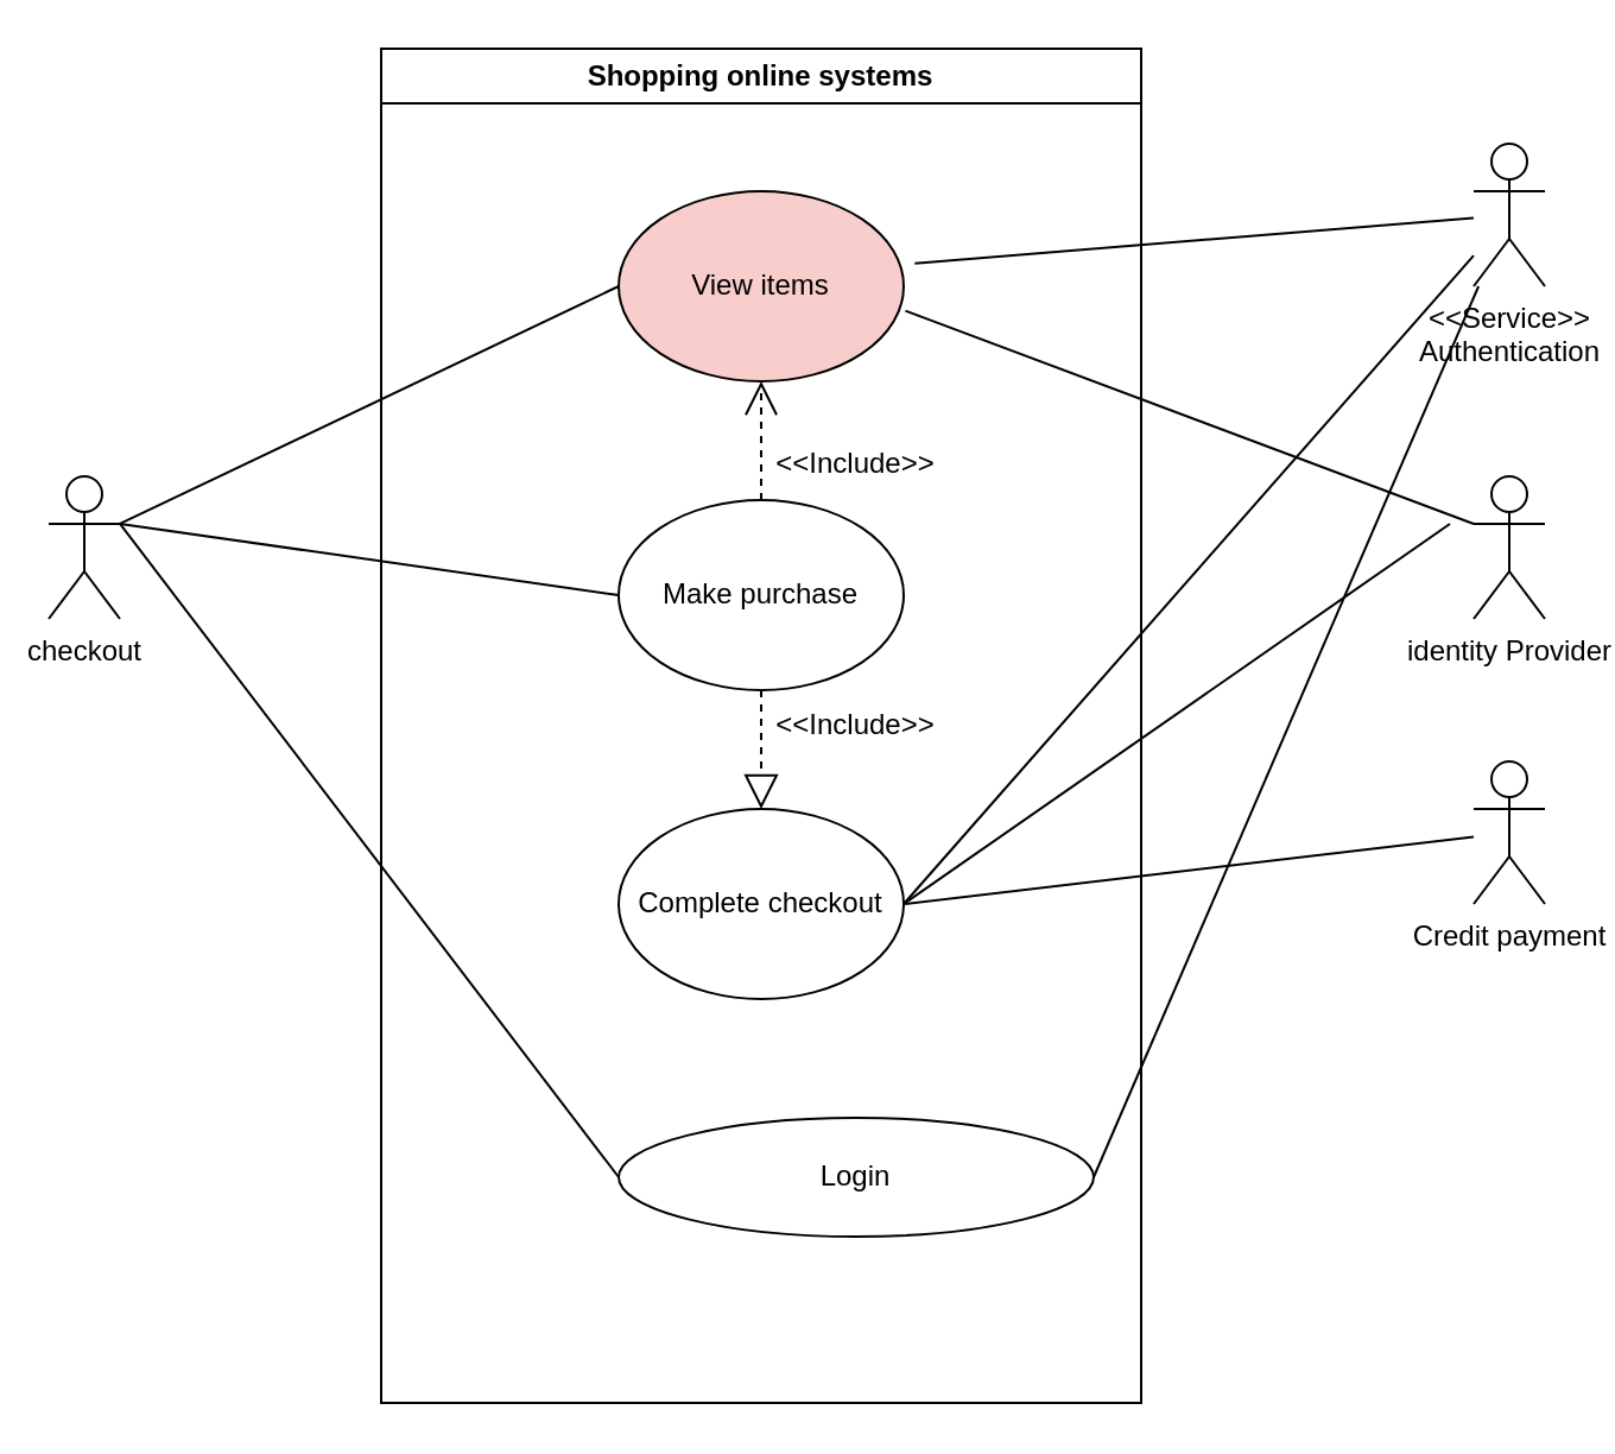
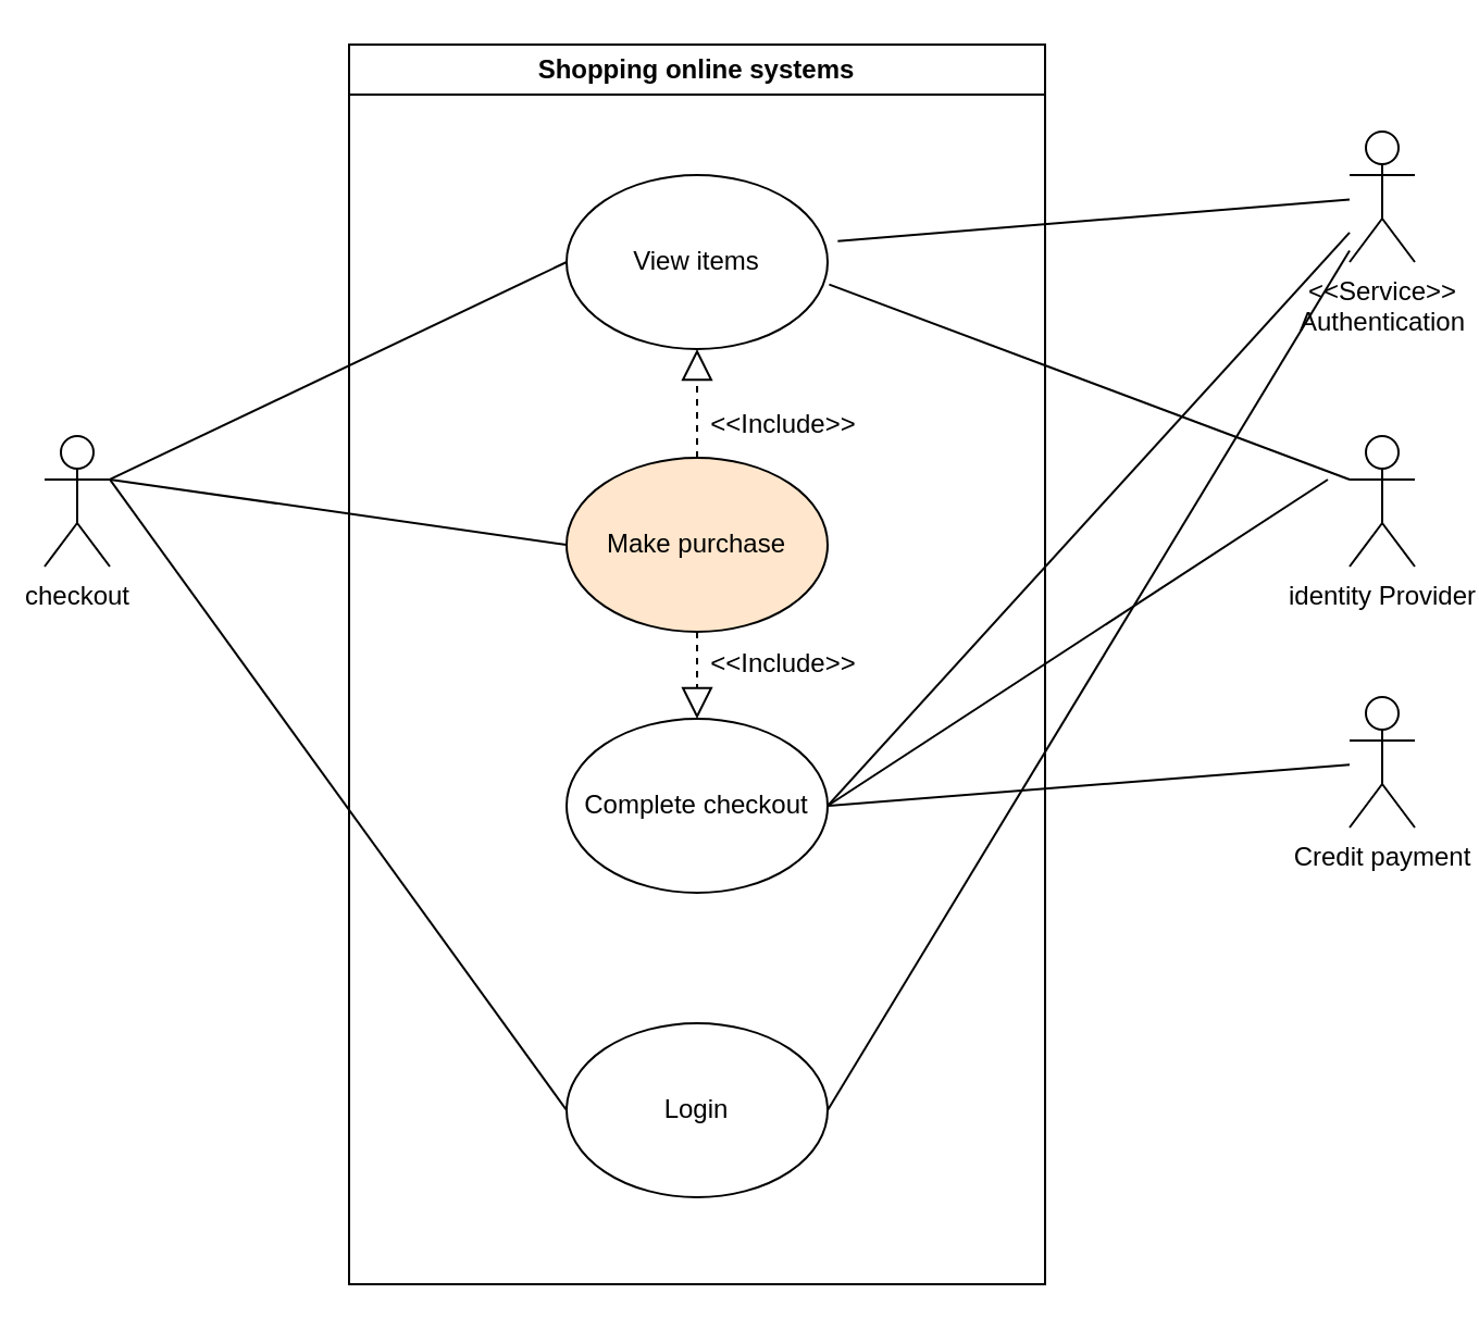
  <mxCell id="0" />
  <mxCell id="1" parent="0" />
  <mxCell id="2" value="checkout&lt;br&gt;" style="shape=umlActor;verticalLabelPosition=bottom;verticalAlign=top;html=1;" vertex="1" parent="1"><mxGeometry x="20" y="200" width="30" height="60" as="geometry" /></mxCell>
  <mxCell id="3" value="Shopping online systems" style="swimlane;whiteSpace=wrap;html=1;" vertex="1" parent="1"><mxGeometry x="160" y="20" width="320" height="570" as="geometry" /></mxCell>
- <mxCell id="4" value="View items" style="ellipse;whiteSpace=wrap;html=1;fillColor=#f8cecc;" vertex="1" parent="3"><mxGeometry x="100" y="60" width="120" height="80" as="geometry" /></mxCell>
- <mxCell id="5" value="Make purchase" style="ellipse;whiteSpace=wrap;html=1;" vertex="1" parent="3"><mxGeometry x="100" y="190" width="120" height="80" as="geometry" /></mxCell>
- <mxCell id="6" value="Complete checkout" style="ellipse;whiteSpace=wrap;html=1;" vertex="1" parent="3"><mxGeometry x="100" y="320" width="120" height="80" as="geometry" /></mxCell>
- <mxCell id="7" value="Login" style="ellipse;whiteSpace=wrap;html=1;" vertex="1" parent="3"><mxGeometry x="100" y="450" width="200" height="50" as="geometry" /></mxCell>
- <mxCell id="8" value="" style="endArrow=open;dashed=1;endFill=0;endSize=12;html=1;rounded=0;entryX=0.5;entryY=1;entryDx=0;entryDy=0;exitX=0.5;exitY=0;exitDx=0;exitDy=0;" edge="1" parent="3" source="5" target="4"><mxGeometry width="160" relative="1" as="geometry"><mxPoint x="200" y="390" as="sourcePoint" /><mxPoint x="360" y="390" as="targetPoint" /></mxGeometry></mxCell>
+ <mxCell id="4" value="View items" style="ellipse;whiteSpace=wrap;html=1;" vertex="1" parent="3"><mxGeometry x="100" y="60" width="120" height="80" as="geometry" /></mxCell>
+ <mxCell id="5" value="Make purchase" style="ellipse;whiteSpace=wrap;html=1;fillColor=#ffe6cc;" vertex="1" parent="3"><mxGeometry x="100" y="190" width="120" height="80" as="geometry" /></mxCell>
+ <mxCell id="6" value="Complete checkout" style="ellipse;whiteSpace=wrap;html=1;" vertex="1" parent="3"><mxGeometry x="100" y="310" width="120" height="80" as="geometry" /></mxCell>
+ <mxCell id="7" value="Login" style="ellipse;whiteSpace=wrap;html=1;" vertex="1" parent="3"><mxGeometry x="100" y="450" width="120" height="80" as="geometry" /></mxCell>
+ <mxCell id="8" value="" style="endArrow=block;dashed=1;endFill=0;endSize=12;html=1;rounded=0;entryX=0.5;entryY=1;entryDx=0;entryDy=0;exitX=0.5;exitY=0;exitDx=0;exitDy=0;" edge="1" parent="3" source="5" target="4"><mxGeometry width="160" relative="1" as="geometry"><mxPoint x="200" y="390" as="sourcePoint" /><mxPoint x="360" y="390" as="targetPoint" /></mxGeometry></mxCell>
  <mxCell id="9" value="" style="endArrow=block;dashed=1;endFill=0;endSize=12;html=1;rounded=0;" edge="1" parent="3" source="5" target="6"><mxGeometry width="160" relative="1" as="geometry"><mxPoint x="200" y="390" as="sourcePoint" /><mxPoint x="360" y="390" as="targetPoint" /></mxGeometry></mxCell>
  <mxCell id="10" value="&amp;lt;&amp;lt;Include&amp;gt;&amp;gt;&lt;br&gt;" style="text;html=1;strokeColor=none;fillColor=none;align=center;verticalAlign=middle;whiteSpace=wrap;rounded=0;" vertex="1" parent="3"><mxGeometry x="170" y="160" width="60" height="30" as="geometry" /></mxCell>
  <mxCell id="11" value="&amp;lt;&amp;lt;Include&amp;gt;&amp;gt;&lt;br&gt;" style="text;html=1;strokeColor=none;fillColor=none;align=center;verticalAlign=middle;whiteSpace=wrap;rounded=0;" vertex="1" parent="3"><mxGeometry x="170" y="270" width="60" height="30" as="geometry" /></mxCell>
  <mxCell id="12" value="&amp;lt;&amp;lt;Service&amp;gt;&amp;gt;&lt;br&gt;Authentication" style="shape=umlActor;verticalLabelPosition=bottom;verticalAlign=top;html=1;outlineConnect=0;" vertex="1" parent="1"><mxGeometry x="620" y="60" width="30" height="60" as="geometry" /></mxCell>
  <mxCell id="13" value="identity Provider&lt;br&gt;" style="shape=umlActor;verticalLabelPosition=bottom;verticalAlign=top;html=1;outlineConnect=0;" vertex="1" parent="1"><mxGeometry x="620" y="200" width="30" height="60" as="geometry" /></mxCell>
  <mxCell id="14" value="Credit payment&lt;br&gt;" style="shape=umlActor;verticalLabelPosition=bottom;verticalAlign=top;html=1;outlineConnect=0;" vertex="1" parent="1"><mxGeometry x="620" y="320" width="30" height="60" as="geometry" /></mxCell>
  <mxCell id="15" value="" style="endArrow=none;html=1;rounded=0;exitX=1;exitY=0.333;exitDx=0;exitDy=0;exitPerimeter=0;entryX=0;entryY=0.5;entryDx=0;entryDy=0;" edge="1" parent="1" source="2" target="5"><mxGeometry width="50" height="50" relative="1" as="geometry"><mxPoint x="160" y="290" as="sourcePoint" /><mxPoint x="250" y="250" as="targetPoint" /></mxGeometry></mxCell>
  <mxCell id="16" value="" style="endArrow=none;html=1;rounded=0;exitX=1;exitY=0.333;exitDx=0;exitDy=0;exitPerimeter=0;entryX=0;entryY=0.5;entryDx=0;entryDy=0;" edge="1" parent="1" source="2" target="4"><mxGeometry width="50" height="50" relative="1" as="geometry"><mxPoint x="160" y="290" as="sourcePoint" /><mxPoint x="210" y="240" as="targetPoint" /></mxGeometry></mxCell>
  <mxCell id="17" value="" style="endArrow=none;html=1;rounded=0;exitX=1;exitY=0.333;exitDx=0;exitDy=0;exitPerimeter=0;entryX=0;entryY=0.5;entryDx=0;entryDy=0;" edge="1" parent="1" source="2" target="7"><mxGeometry width="50" height="50" relative="1" as="geometry"><mxPoint x="160" y="290" as="sourcePoint" /><mxPoint x="210" y="240" as="targetPoint" /></mxGeometry></mxCell>
  <mxCell id="18" value="" style="endArrow=none;html=1;rounded=0;entryX=1.006;entryY=0.629;entryDx=0;entryDy=0;entryPerimeter=0;exitX=0;exitY=0.333;exitDx=0;exitDy=0;exitPerimeter=0;" edge="1" parent="1" source="13" target="4"><mxGeometry width="50" height="50" relative="1" as="geometry"><mxPoint x="610" y="240" as="sourcePoint" /><mxPoint x="660" y="190" as="targetPoint" /></mxGeometry></mxCell>
  <mxCell id="19" value="" style="endArrow=none;html=1;rounded=0;exitX=1;exitY=0.5;exitDx=0;exitDy=0;" edge="1" parent="1" source="6"><mxGeometry width="50" height="50" relative="1" as="geometry"><mxPoint x="610" y="240" as="sourcePoint" /><mxPoint x="610" y="220" as="targetPoint" /></mxGeometry></mxCell>
  <mxCell id="20" value="" style="endArrow=none;html=1;rounded=0;exitX=1;exitY=0.5;exitDx=0;exitDy=0;" edge="1" parent="1" source="6" target="12"><mxGeometry width="50" height="50" relative="1" as="geometry"><mxPoint x="420" y="440" as="sourcePoint" /><mxPoint x="470" y="390" as="targetPoint" /></mxGeometry></mxCell>
  <mxCell id="21" value="" style="endArrow=none;html=1;rounded=0;exitX=1;exitY=0.5;exitDx=0;exitDy=0;" edge="1" parent="1" source="6" target="14"><mxGeometry width="50" height="50" relative="1" as="geometry"><mxPoint x="420" y="440" as="sourcePoint" /><mxPoint x="470" y="390" as="targetPoint" /></mxGeometry></mxCell>
  <mxCell id="22" value="" style="endArrow=none;html=1;rounded=0;exitX=1.039;exitY=0.379;exitDx=0;exitDy=0;exitPerimeter=0;" edge="1" parent="1" source="4" target="12"><mxGeometry width="50" height="50" relative="1" as="geometry"><mxPoint x="420" y="440" as="sourcePoint" /><mxPoint x="470" y="390" as="targetPoint" /></mxGeometry></mxCell>
  <mxCell id="23" value="" style="endArrow=none;html=1;rounded=0;exitX=1;exitY=0.5;exitDx=0;exitDy=0;" edge="1" parent="1" source="7" target="12"><mxGeometry width="50" height="50" relative="1" as="geometry"><mxPoint x="420" y="440" as="sourcePoint" /><mxPoint x="470" y="390" as="targetPoint" /></mxGeometry></mxCell>
